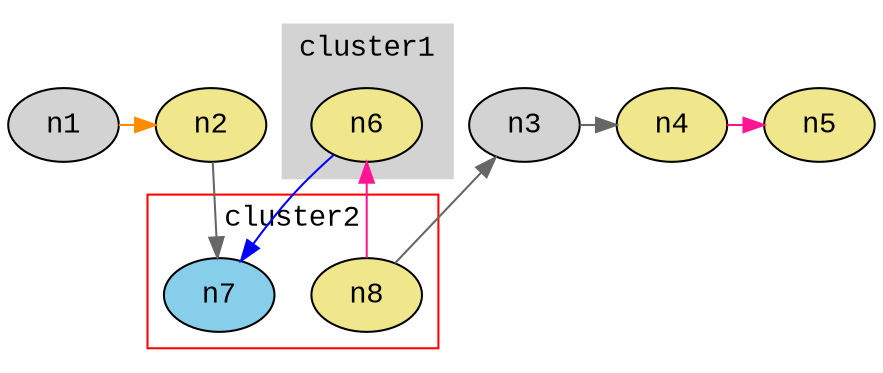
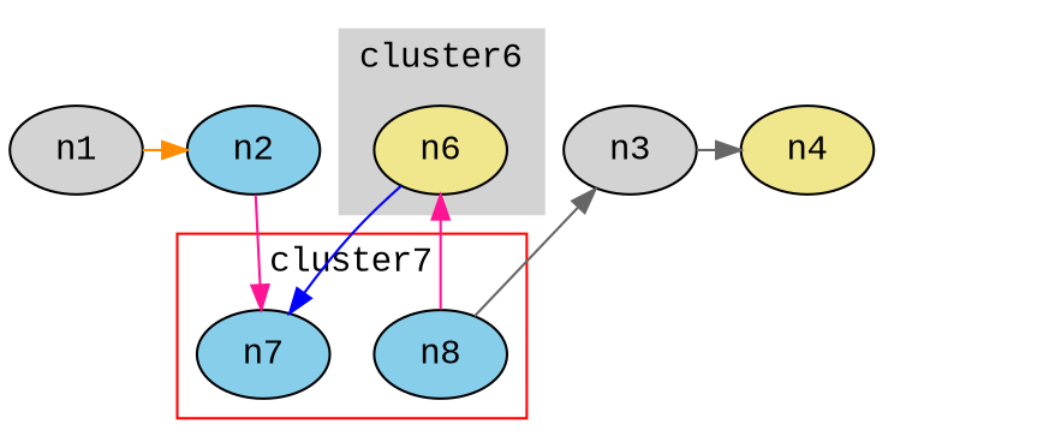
  digraph {
    fontname="Liberation Mono"
    node [fillcolor=skyblue fontname="Liberation Mono" style=filled]
    edge [color=deeppink fontname="Liberation Mono"]
    n1 [fillcolor=lightgrey]
-   n2 [fillcolor=khaki]
+   n2
    n3 [fillcolor=lightgrey]
    n4 [fillcolor=khaki]
-   n5 [fillcolor=khaki]
    n6 [fillcolor=khaki]
    n7
-   n8 [fillcolor=khaki]
+   n8
    subgraph sub_1 {
      rank=same
      n1
      n2
      n3
      n4
-     n5
    }
    subgraph cluster_2 {
      color=lightgray
-     label=cluster1
+     label=cluster6
      style=filled
      n6
    }
    subgraph cluster_3 {
      color=red
-     label=cluster2
+     label=cluster7
      n7
      n8
    }
    n1 -> n2 [color=darkorange]
-   n2 -> n7 [color=gray40]
+   n2 -> n7
    n3 -> n4 [color=gray40]
-   n4 -> n5
    n6 -> n7 [color=blue]
    n8 -> n3 [color=gray40]
    n8 -> n6
  }
